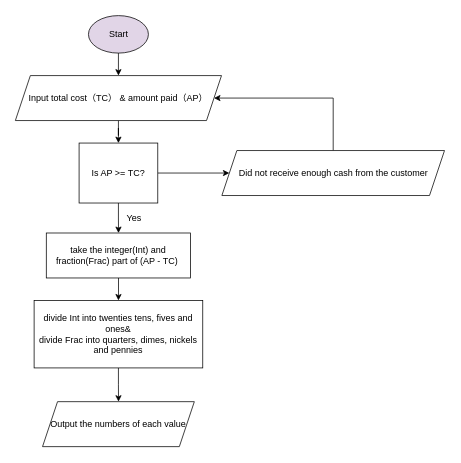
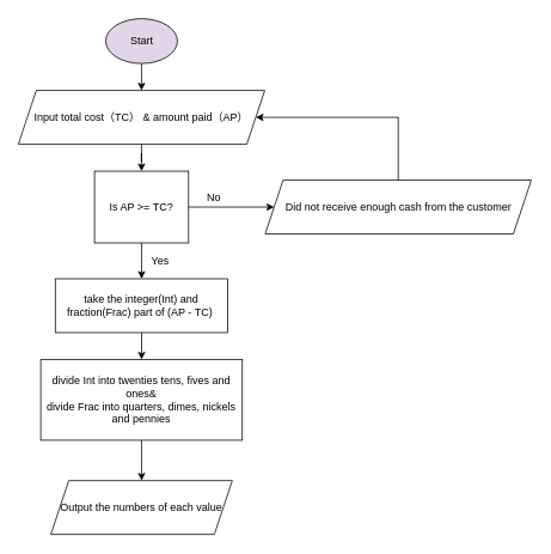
  <mxCell id="0" />
  <mxCell id="1" parent="0" />
  <mxCell id="2" value="" style="edgeStyle=orthogonalEdgeStyle;rounded=0;orthogonalLoop=1;jettySize=auto;html=1;" edge="1" parent="1" source="3" target="5"><mxGeometry relative="1" as="geometry"><Array as="points"><mxPoint x="153" y="40" /><mxPoint x="153" y="40" /></Array></mxGeometry></mxCell>
  <mxCell id="3" value="Start" style="ellipse;whiteSpace=wrap;html=1;fillColor=#e1d5e7;" parent="1" vertex="1"><mxGeometry x="117.5" y="20" width="80" height="50" as="geometry" /></mxCell>
  <mxCell id="4" value="" style="edgeStyle=orthogonalEdgeStyle;rounded=0;orthogonalLoop=1;jettySize=auto;html=1;" parent="1" source="5" target="8" edge="1"><mxGeometry relative="1" as="geometry" /></mxCell>
  <mxCell id="5" value="Input total cost（TC） &amp;amp; amount paid（AP）" style="shape=parallelogram;perimeter=parallelogramPerimeter;whiteSpace=wrap;html=1;fixedSize=1;" parent="1" vertex="1"><mxGeometry x="20" y="100" width="275" height="60" as="geometry" /></mxCell>
  <mxCell id="6" value="" style="edgeStyle=orthogonalEdgeStyle;rounded=0;orthogonalLoop=1;jettySize=auto;html=1;entryX=0;entryY=0.5;entryDx=0;entryDy=0;" parent="1" source="8" target="10" edge="1"><mxGeometry relative="1" as="geometry"><mxPoint x="282.5" y="230" as="targetPoint" /></mxGeometry></mxCell>
  <mxCell id="7" value="" style="edgeStyle=orthogonalEdgeStyle;rounded=0;orthogonalLoop=1;jettySize=auto;html=1;" parent="1" source="8" target="12" edge="1"><mxGeometry relative="1" as="geometry" /></mxCell>
  <mxCell id="8" value="Is AP &amp;gt;= TC?" style="whiteSpace=wrap;html=1;rounded=0;" parent="1" vertex="1"><mxGeometry x="105" y="190" width="105" height="80" as="geometry" /></mxCell>
  <mxCell id="9" style="edgeStyle=orthogonalEdgeStyle;rounded=0;orthogonalLoop=1;jettySize=auto;html=1;entryX=1;entryY=0.5;entryDx=0;entryDy=0;exitX=0.5;exitY=0;exitDx=0;exitDy=0;" parent="1" source="10" target="5" edge="1"><mxGeometry relative="1" as="geometry"><Array as="points"><mxPoint x="444.5" y="130" /></Array></mxGeometry></mxCell>
  <mxCell id="10" value="Did not receive enough cash from the customer" style="shape=parallelogram;perimeter=parallelogramPerimeter;whiteSpace=wrap;html=1;fixedSize=1;" parent="1" vertex="1"><mxGeometry x="295.5" y="200" width="297" height="60" as="geometry" /></mxCell>
  <mxCell id="11" value="" style="edgeStyle=orthogonalEdgeStyle;rounded=0;orthogonalLoop=1;jettySize=auto;html=1;" parent="1" source="12" target="16" edge="1"><mxGeometry relative="1" as="geometry" /></mxCell>
  <mxCell id="12" value="take the integer(Int) and fraction(Frac) part of (AP - TC)&amp;nbsp;" style="whiteSpace=wrap;html=1;" parent="1" vertex="1"><mxGeometry x="61.25" y="310" width="192.5" height="60" as="geometry" /></mxCell>
+ <mxCell id="13" value="No" style="text;html=1;resizable=0;autosize=1;align=center;verticalAlign=middle;points=[];fillColor=none;strokeColor=none;rounded=0;" parent="1" vertex="1"><mxGeometry x="222.5" y="210" width="30" height="20" as="geometry" /></mxCell>
  <mxCell id="14" value="Yes" style="text;html=1;resizable=0;autosize=1;align=center;verticalAlign=middle;points=[];fillColor=none;strokeColor=none;rounded=0;" parent="1" vertex="1"><mxGeometry x="162.5" y="280" width="30" height="20" as="geometry" /></mxCell>
  <mxCell id="15" value="" style="edgeStyle=orthogonalEdgeStyle;rounded=0;orthogonalLoop=1;jettySize=auto;html=1;" parent="1" source="16" target="17" edge="1"><mxGeometry relative="1" as="geometry" /></mxCell>
  <mxCell id="16" value="divide Int into twenties tens, fives and ones&amp;amp;&lt;br&gt;divide Frac into quarters, dimes, nickels and pennies" style="whiteSpace=wrap;html=1;" parent="1" vertex="1"><mxGeometry x="45" y="400" width="225" height="90" as="geometry" /></mxCell>
  <mxCell id="17" value="Output the numbers of each value" style="shape=parallelogram;perimeter=parallelogramPerimeter;whiteSpace=wrap;html=1;fixedSize=1;" parent="1" vertex="1"><mxGeometry x="56.25" y="535" width="202.5" height="60" as="geometry" /></mxCell>
